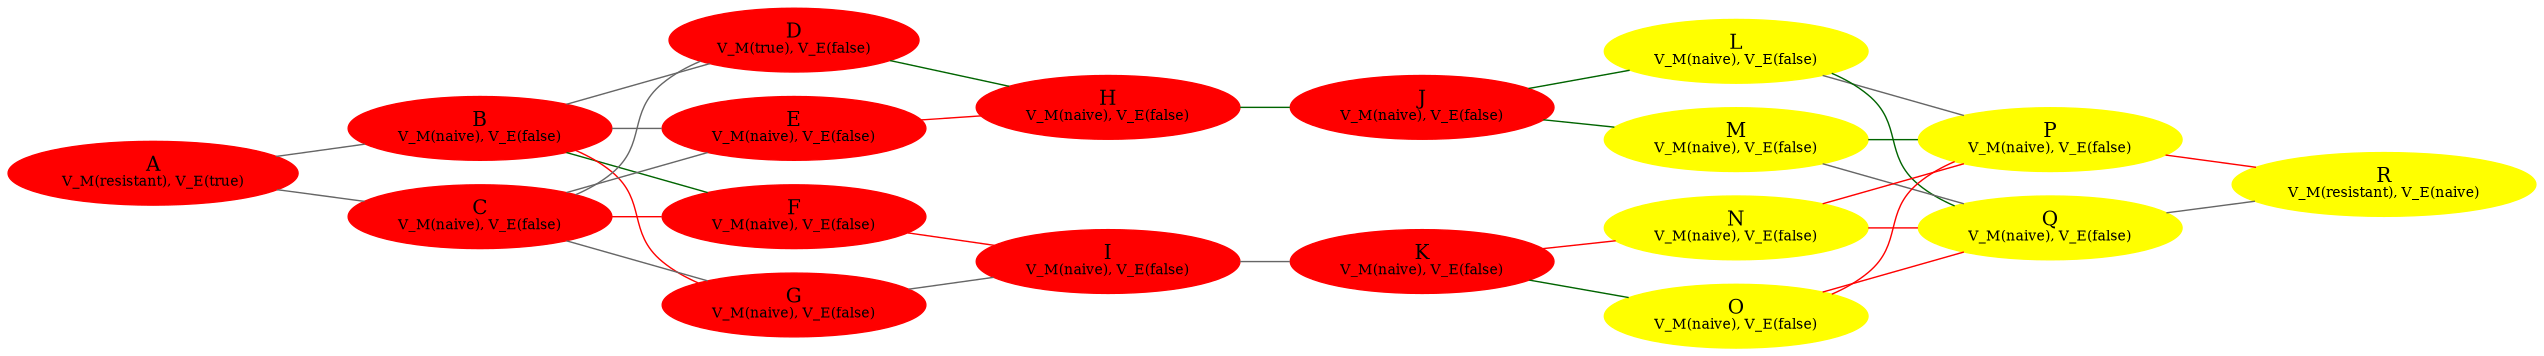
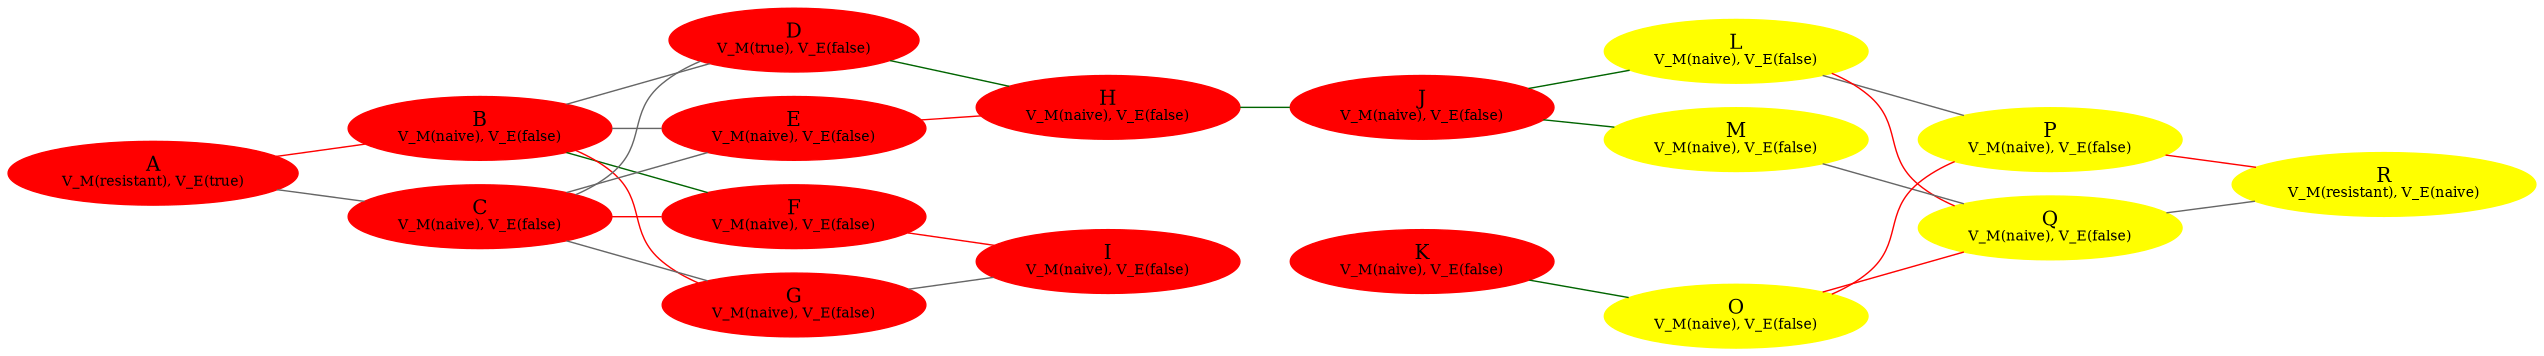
  graph {
    rankdir=LR
    node [color=red style=filled]
    edge [color=red]
    n1 [label=<A<BR /><FONT POINT-SIZE="10">V_M(resistant), V_E(true)</FONT>>]
    n2 [label=<B<BR /><FONT POINT-SIZE="10">V_M(naive), V_E(false)</FONT>>]
    n3 [label=<C<BR /><FONT POINT-SIZE="10">V_M(naive), V_E(false)</FONT>>]
    n4 [label=<D<BR /><FONT POINT-SIZE="10">V_M(true), V_E(false)</FONT>>]
    n5 [label=<E<BR /><FONT POINT-SIZE="10">V_M(naive), V_E(false)</FONT>>]
    n6 [label=<F<BR /><FONT POINT-SIZE="10">V_M(naive), V_E(false)</FONT>>]
    n7 [label=<G<BR /><FONT POINT-SIZE="10">V_M(naive), V_E(false)</FONT>>]
    n8 [label=<H<BR /><FONT POINT-SIZE="10">V_M(naive), V_E(false)</FONT>>]
    n9 [label=<I<BR /><FONT POINT-SIZE="10">V_M(naive), V_E(false)</FONT>>]
    n10 [label=<J<BR /><FONT POINT-SIZE="10">V_M(naive), V_E(false)</FONT>>]
    n11 [label=<K<BR /><FONT POINT-SIZE="10">V_M(naive), V_E(false)</FONT>>]
    n12 [color=yellow label=<L<BR /><FONT POINT-SIZE="10">V_M(naive), V_E(false)</FONT>>]
    n13 [color=yellow label=<M<BR /><FONT POINT-SIZE="10">V_M(naive), V_E(false)</FONT>>]
-   n14 [color=yellow label=<N<BR /><FONT POINT-SIZE="10">V_M(naive), V_E(false)</FONT>>]
    n15 [color=yellow label=<O<BR /><FONT POINT-SIZE="10">V_M(naive), V_E(false)</FONT>>]
    n16 [color=yellow label=<P<BR /><FONT POINT-SIZE="10">V_M(naive), V_E(false)</FONT>>]
    n17 [color=yellow label=<Q<BR /><FONT POINT-SIZE="10">V_M(naive), V_E(false)</FONT>>]
    n18 [color=yellow label=<R<BR /><FONT POINT-SIZE="10">V_M(resistant), V_E(naive)</FONT>>]
-   n1 -- n2 [color=gray40]
+   n1 -- n2
    n1 -- n3 [color=gray40]
    n2 -- n4 [color=gray40]
    n2 -- n5 [color=gray40]
    n2 -- n6 [color=darkgreen]
    n2 -- n7
    n3 -- n4 [color=gray40]
    n3 -- n5 [color=gray40]
    n3 -- n6
    n3 -- n7 [color=gray40]
    n4 -- n8 [color=darkgreen]
    n5 -- n8
    n6 -- n9
    n7 -- n9 [color=gray40]
    n8 -- n10 [color=darkgreen]
-   n9 -- n11 [color=gray40]
    n10 -- n12 [color=darkgreen]
    n10 -- n13 [color=darkgreen]
-   n11 -- n14
    n11 -- n15 [color=darkgreen]
    n12 -- n16 [color=gray40]
-   n12 -- n17 [color=darkgreen]
-   n13 -- n16 [color=darkgreen]
+   n12 -- n17
    n13 -- n17 [color=gray40]
-   n14 -- n16
-   n14 -- n17
    n15 -- n16
    n15 -- n17
    n16 -- n18
    n17 -- n18 [color=gray40]
  }
